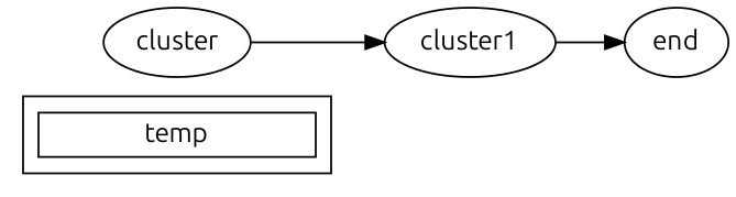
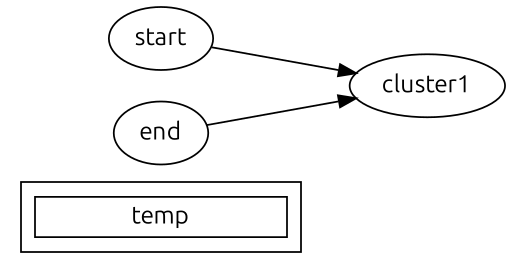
  digraph {
    rankdir=LR
    fontname=Ubuntu
    node [fontname=Ubuntu]
    edge [fontname=Ubuntu]
    temp [height=0.2 shape=rect width=2]
-   start [label=cluster]
+   start
    cluster1
    end
    subgraph cluster_1 {
      subgraph sub_2 {
        temp
      }
    }
    start -> cluster1
-   cluster1 -> end
+   end -> cluster1
  }
